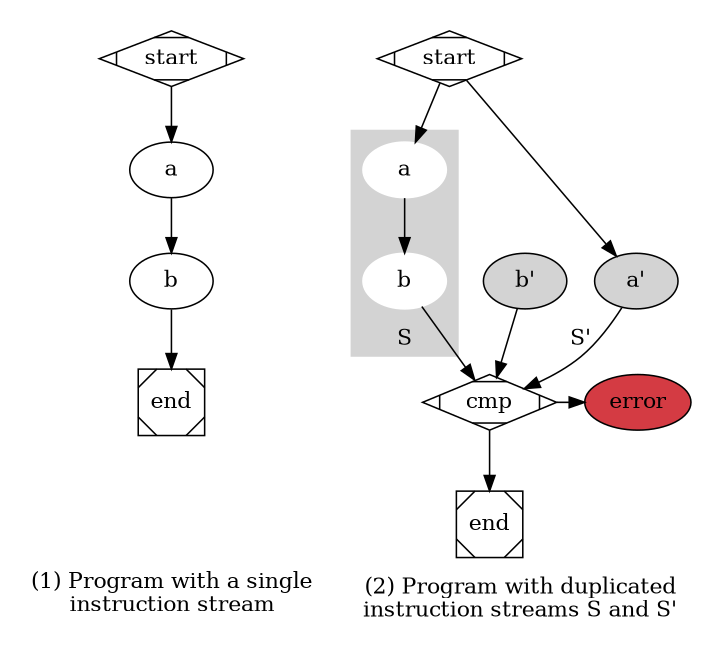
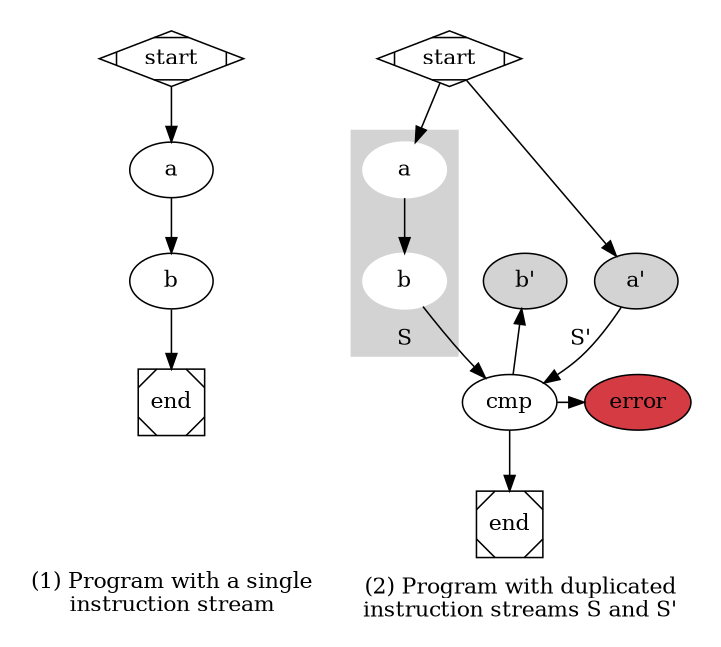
  digraph {
    n1 [label=start shape=Mdiamond]
    a
    b
    n4 [label=end shape=Msquare]
    invi [style=invis]
-   cmp [shape=Mdiamond]
+   cmp
    error [fillcolor="#CE2029E0" style=filled]
    n8 [color=white fillcolor=white label=a style=filled]
    n9 [color=white fillcolor=white label=b style=filled]
    n10 [label="a'" style=filled]
    n11 [label="b'" style=filled]
    start [shape=Mdiamond]
    end [shape=Msquare]
    subgraph cluster_1 {
      label="(1) Program with a single\ninstruction stream"
      labelloc=b
      penwidth=0
      n1
      a
      b
      n4
      invi
    }
    subgraph cluster_2 {
      label="(2) Program with duplicated\ninstruction streams S and S'"
      labelloc=b
      penwidth=0
      start
      end
      subgraph sub_3 {
        label="(2) Program with duplicated\ninstruction streams S and S'"
        labelloc=b
        penwidth=0
        rank=same
        cmp
        error
      }
      subgraph cluster_4 {
        color=lightgrey
        label=S
        labelloc=b
        penwidth=0
        style=filled
        n8
        n9
      }
      subgraph cluster_5 {
        label="S'"
        labelloc=b
        penwidth=0
        n10
        n11
      }
    }
    n1 -> a
    a -> b
    b -> n4
    n4 -> invi [style=invis]
    cmp -> error
    cmp -> end
    n8 -> n9
    n9 -> cmp
    n10 -> cmp
-   n11 -> cmp
+   cmp -> n11
    start -> n8
    start -> n10
  }
